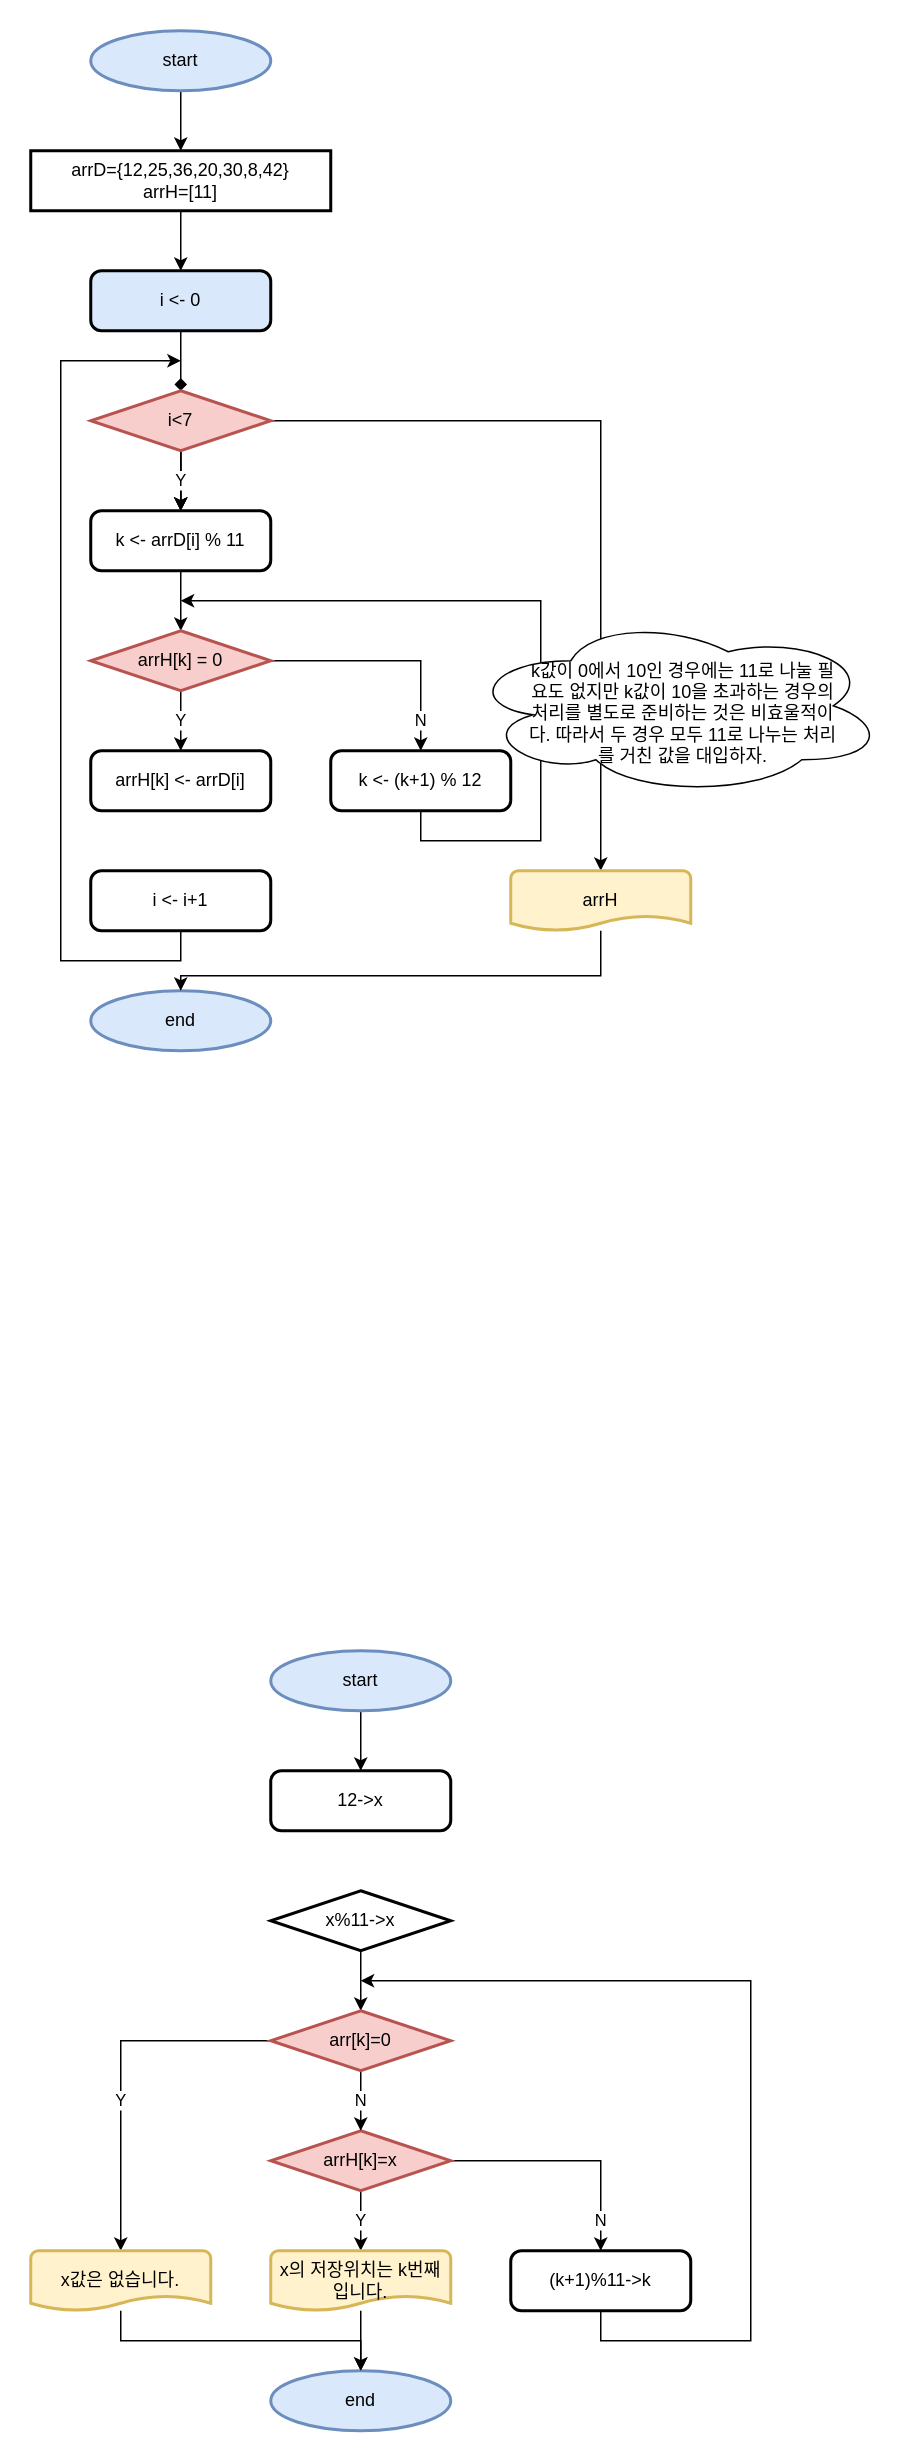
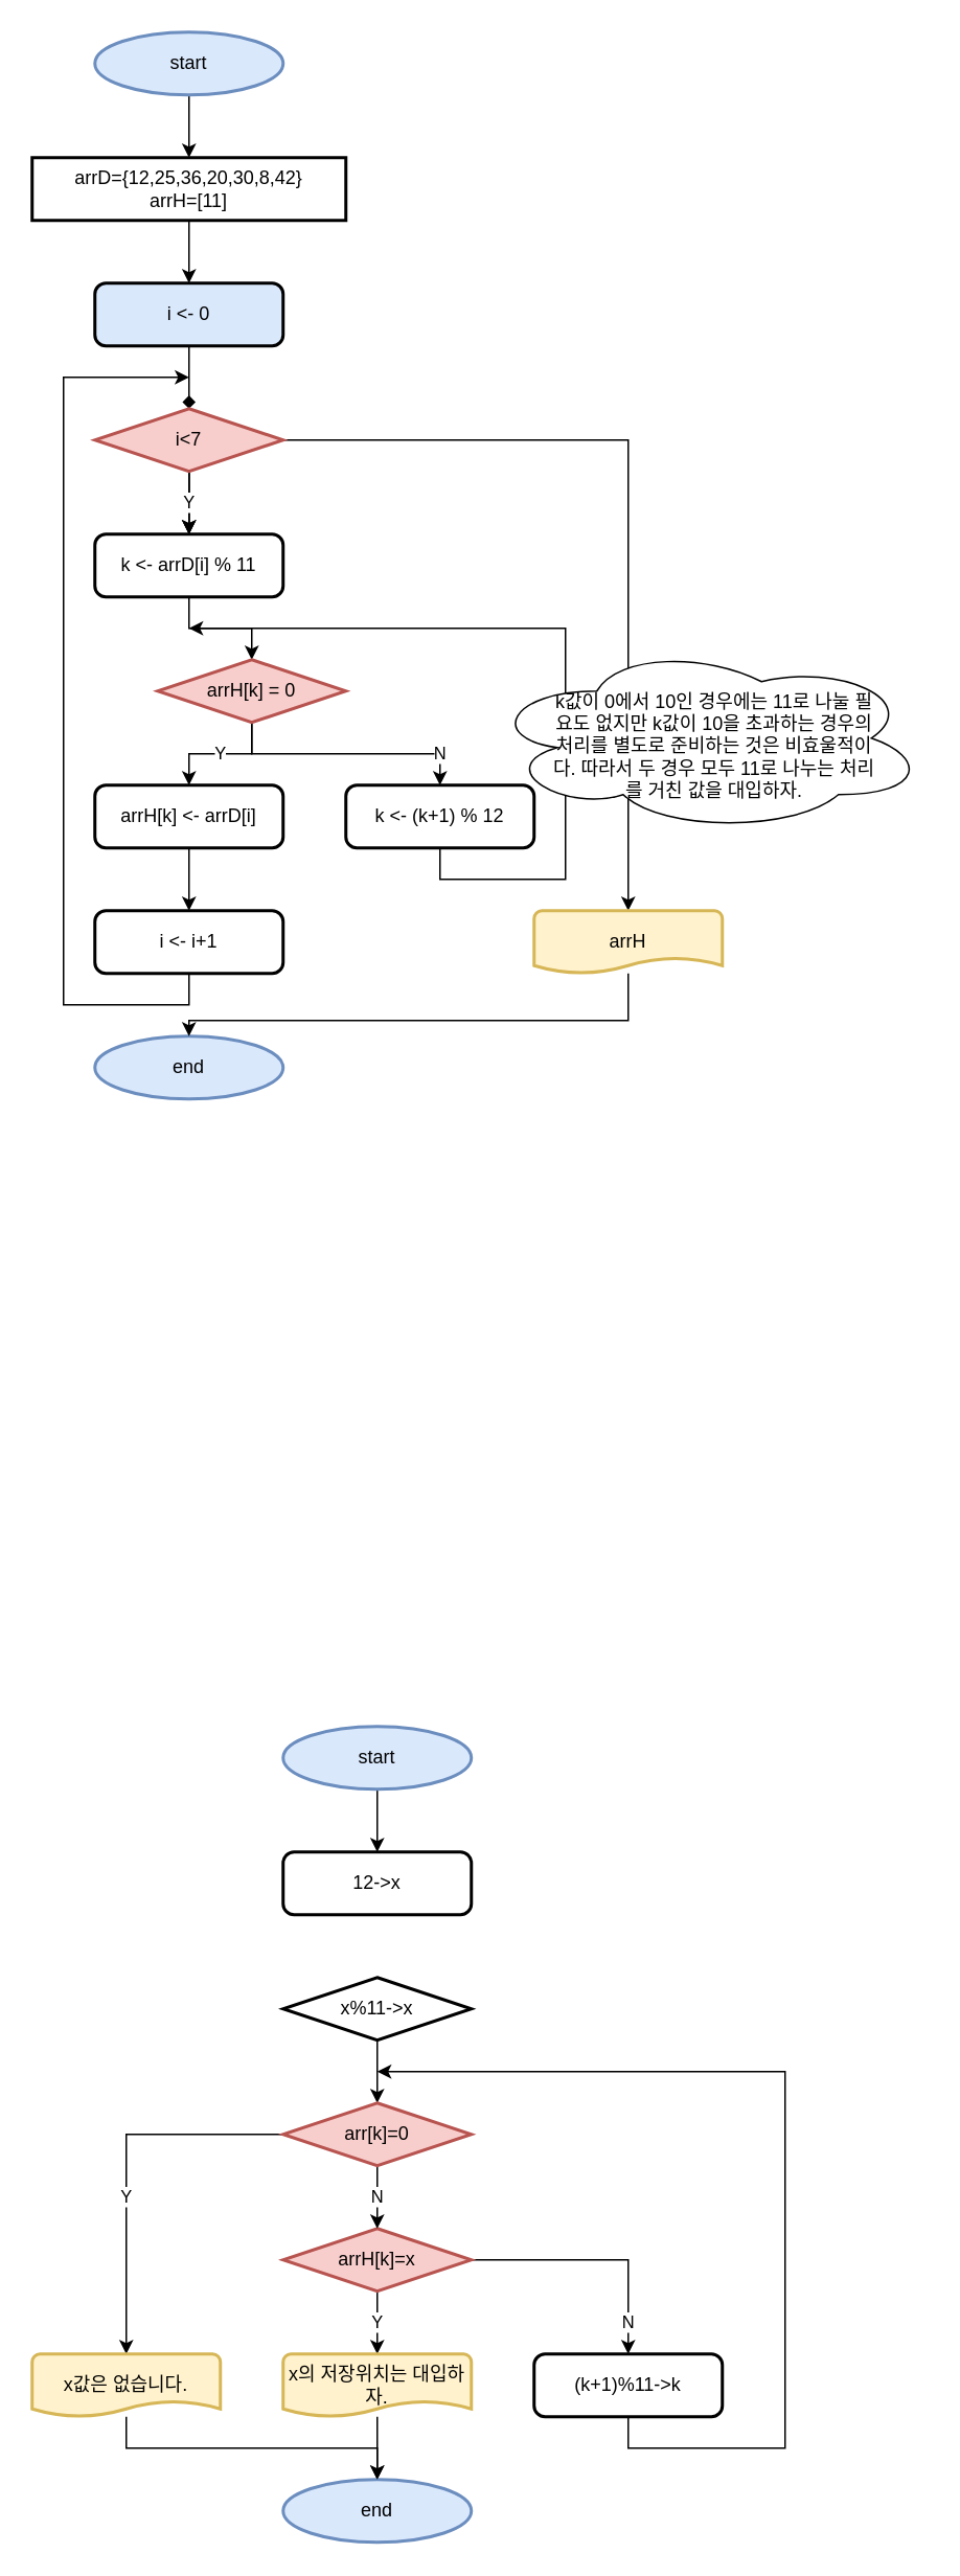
  <mxCell id="0" />
  <mxCell id="1" parent="0" />
  <mxCell id="2" value="" style="edgeStyle=orthogonalEdgeStyle;rounded=0;orthogonalLoop=1;jettySize=auto;html=1;" edge="1" parent="1" source="3" target="5"><mxGeometry relative="1" as="geometry" /></mxCell>
  <mxCell id="3" value="start" style="strokeWidth=2;html=1;shape=mxgraph.flowchart.start_1;whiteSpace=wrap;fillColor=#dae8fc;strokeColor=#6c8ebf;" parent="1" vertex="1"><mxGeometry x="60" y="20" width="120" height="40" as="geometry" /></mxCell>
  <mxCell id="4" value="" style="edgeStyle=orthogonalEdgeStyle;rounded=0;orthogonalLoop=1;jettySize=auto;html=1;" parent="1" source="5" target="7" edge="1"><mxGeometry relative="1" as="geometry" /></mxCell>
  <mxCell id="5" value="arrD={12,25,36,20,30,8,42}&lt;br&gt;arrH=[11]" style="whiteSpace=wrap;html=1;absoluteArcSize=1;arcSize=14;strokeWidth=2;rounded=0;" parent="1" vertex="1"><mxGeometry x="20" y="100" width="200" height="40" as="geometry" /></mxCell>
  <mxCell id="6" value="" style="edgeStyle=orthogonalEdgeStyle;rounded=0;orthogonalLoop=1;jettySize=auto;html=1;endArrow=diamond;" parent="1" source="7" target="16" edge="1"><mxGeometry relative="1" as="geometry" /></mxCell>
  <mxCell id="7" value="i &amp;lt;- 0" style="rounded=1;whiteSpace=wrap;html=1;absoluteArcSize=1;arcSize=14;strokeWidth=2;fillColor=#dae8fc;" parent="1" vertex="1"><mxGeometry x="60" y="180" width="120" height="40" as="geometry" /></mxCell>
  <mxCell id="8" value="" style="edgeStyle=orthogonalEdgeStyle;rounded=0;orthogonalLoop=1;jettySize=auto;html=1;" parent="1" source="9" target="19" edge="1"><mxGeometry relative="1" as="geometry" /></mxCell>
  <mxCell id="9" value="k &amp;lt;- arrD[i] % 11" style="rounded=1;whiteSpace=wrap;html=1;absoluteArcSize=1;arcSize=14;strokeWidth=2;" parent="1" vertex="1"><mxGeometry x="60" y="340" width="120" height="40" as="geometry" /></mxCell>
+ <mxCell id="10" value="" style="edgeStyle=orthogonalEdgeStyle;rounded=0;orthogonalLoop=1;jettySize=auto;html=1;" parent="1" source="11" target="23" edge="1"><mxGeometry relative="1" as="geometry" /></mxCell>
  <mxCell id="11" value="arrH[k] &amp;lt;- arrD[i]" style="rounded=1;whiteSpace=wrap;html=1;absoluteArcSize=1;arcSize=14;strokeWidth=2;" parent="1" vertex="1"><mxGeometry x="60" y="500" width="120" height="40" as="geometry" /></mxCell>
  <mxCell id="12" value="" style="edgeStyle=orthogonalEdgeStyle;rounded=0;orthogonalLoop=1;jettySize=auto;html=1;" parent="1" source="16" target="9" edge="1"><mxGeometry relative="1" as="geometry" /></mxCell>
  <mxCell id="13" value="" style="edgeStyle=orthogonalEdgeStyle;rounded=0;orthogonalLoop=1;jettySize=auto;html=1;" parent="1" source="16" target="9" edge="1"><mxGeometry relative="1" as="geometry" /></mxCell>
  <mxCell id="14" value="Y" style="edgeStyle=orthogonalEdgeStyle;rounded=0;orthogonalLoop=1;jettySize=auto;html=1;" parent="1" source="16" target="9" edge="1"><mxGeometry relative="1" as="geometry" /></mxCell>
  <mxCell id="15" style="edgeStyle=orthogonalEdgeStyle;rounded=0;orthogonalLoop=1;jettySize=auto;html=1;entryX=0.5;entryY=0;entryDx=0;entryDy=0;entryPerimeter=0;" parent="1" source="16" target="27" edge="1"><mxGeometry relative="1" as="geometry" /></mxCell>
  <mxCell id="16" value="i&amp;lt;7" style="strokeWidth=2;html=1;shape=mxgraph.flowchart.decision;whiteSpace=wrap;fillColor=#f8cecc;strokeColor=#b85450;" parent="1" vertex="1"><mxGeometry x="60" y="260" width="120" height="40" as="geometry" /></mxCell>
  <mxCell id="17" value="Y" style="edgeStyle=orthogonalEdgeStyle;rounded=0;orthogonalLoop=1;jettySize=auto;html=1;" parent="1" source="19" target="11" edge="1"><mxGeometry relative="1" as="geometry" /></mxCell>
  <mxCell id="18" value="N" style="edgeStyle=orthogonalEdgeStyle;rounded=0;orthogonalLoop=1;jettySize=auto;html=1;entryX=0.5;entryY=0;entryDx=0;entryDy=0;" parent="1" source="19" target="21" edge="1"><mxGeometry x="0.75" relative="1" as="geometry"><mxPoint as="offset" /></mxGeometry></mxCell>
- <mxCell id="19" value="arrH[k] = 0" style="strokeWidth=2;html=1;shape=mxgraph.flowchart.decision;whiteSpace=wrap;fillColor=#f8cecc;strokeColor=#b85450;" parent="1" vertex="1"><mxGeometry x="60" y="420" width="120" height="40" as="geometry" /></mxCell>
+ <mxCell id="19" value="arrH[k] = 0" style="strokeWidth=2;html=1;shape=mxgraph.flowchart.decision;whiteSpace=wrap;fillColor=#f8cecc;strokeColor=#b85450;" parent="1" vertex="1"><mxGeometry x="100" y="420" width="120" height="40" as="geometry" /></mxCell>
  <mxCell id="20" style="edgeStyle=orthogonalEdgeStyle;rounded=0;orthogonalLoop=1;jettySize=auto;html=1;" parent="1" source="21" edge="1"><mxGeometry relative="1" as="geometry"><mxPoint x="120" y="400" as="targetPoint" /><Array as="points"><mxPoint x="280" y="560" /><mxPoint x="360" y="560" /><mxPoint x="360" y="400" /><mxPoint x="120" y="400" /></Array></mxGeometry></mxCell>
  <mxCell id="21" value="k &amp;lt;- (k+1) % 12" style="rounded=1;whiteSpace=wrap;html=1;absoluteArcSize=1;arcSize=14;strokeWidth=2;" parent="1" vertex="1"><mxGeometry x="220" y="500" width="120" height="40" as="geometry" /></mxCell>
  <mxCell id="22" style="edgeStyle=orthogonalEdgeStyle;rounded=0;orthogonalLoop=1;jettySize=auto;html=1;" parent="1" source="23" edge="1"><mxGeometry relative="1" as="geometry"><mxPoint x="120" y="240" as="targetPoint" /><Array as="points"><mxPoint x="120" y="640" /><mxPoint x="40" y="640" /><mxPoint x="40" y="240" /></Array></mxGeometry></mxCell>
  <mxCell id="23" value="i &amp;lt;- i+1" style="rounded=1;whiteSpace=wrap;html=1;absoluteArcSize=1;arcSize=14;strokeWidth=2;" parent="1" vertex="1"><mxGeometry x="60" y="580" width="120" height="40" as="geometry" /></mxCell>
  <mxCell id="24" value="k값이 0에서 10인 경우에는 11로 나눌 필요도 없지만 k값이 10을 초과하는 경우의 처리를 별도로 준비하는 것은 비효울적이다. 따라서 두 경우 모두 11로 나누는 처리를 거친 값을 대입하자." style="ellipse;shape=cloud;whiteSpace=wrap;html=1;spacingLeft=40;spacingRight=30;spacingBottom=20;spacingTop=30;" parent="1" vertex="1"><mxGeometry x="310" y="410" width="280" height="120" as="geometry" /></mxCell>
  <mxCell id="25" value="end" style="strokeWidth=2;html=1;shape=mxgraph.flowchart.start_1;whiteSpace=wrap;fillColor=#dae8fc;strokeColor=#6c8ebf;" parent="1" vertex="1"><mxGeometry x="60" y="660" width="120" height="40" as="geometry" /></mxCell>
  <mxCell id="26" style="edgeStyle=orthogonalEdgeStyle;rounded=0;orthogonalLoop=1;jettySize=auto;html=1;" parent="1" source="27" target="25" edge="1"><mxGeometry relative="1" as="geometry"><Array as="points"><mxPoint x="400" y="650" /><mxPoint x="120" y="650" /></Array></mxGeometry></mxCell>
  <mxCell id="27" value="arrH" style="strokeWidth=2;html=1;shape=mxgraph.flowchart.document2;whiteSpace=wrap;size=0.25;fillColor=#fff2cc;strokeColor=#d6b656;" parent="1" vertex="1"><mxGeometry x="340" y="580" width="120" height="40" as="geometry" /></mxCell>
  <mxCell id="28" value="" style="edgeStyle=orthogonalEdgeStyle;rounded=0;orthogonalLoop=1;jettySize=auto;html=1;" edge="1" parent="1" source="29" target="30"><mxGeometry relative="1" as="geometry" /></mxCell>
  <mxCell id="29" value="start" style="strokeWidth=2;html=1;shape=mxgraph.flowchart.start_1;whiteSpace=wrap;fillColor=#dae8fc;strokeColor=#6c8ebf;" vertex="1" parent="1"><mxGeometry x="180" y="1100" width="120" height="40" as="geometry" /></mxCell>
  <mxCell id="30" value="12-&amp;gt;x" style="rounded=1;whiteSpace=wrap;html=1;absoluteArcSize=1;arcSize=14;strokeWidth=2;" vertex="1" parent="1"><mxGeometry x="180" y="1180" width="120" height="40" as="geometry" /></mxCell>
  <mxCell id="31" value="" style="edgeStyle=orthogonalEdgeStyle;rounded=0;orthogonalLoop=1;jettySize=auto;html=1;" edge="1" parent="1" source="32" target="43"><mxGeometry relative="1" as="geometry" /></mxCell>
  <mxCell id="32" value="x%11-&amp;gt;x" style="rhombus;whiteSpace=wrap;html=1;absoluteArcSize=1;arcSize=14;strokeWidth=2;" vertex="1" parent="1"><mxGeometry x="180" y="1260" width="120" height="40" as="geometry" /></mxCell>
  <mxCell id="33" value="Y" style="edgeStyle=orthogonalEdgeStyle;rounded=0;orthogonalLoop=1;jettySize=auto;html=1;" edge="1" parent="1" source="35" target="37"><mxGeometry relative="1" as="geometry" /></mxCell>
  <mxCell id="34" value="N" style="edgeStyle=orthogonalEdgeStyle;rounded=0;orthogonalLoop=1;jettySize=auto;html=1;entryX=0.5;entryY=0;entryDx=0;entryDy=0;" edge="1" parent="1" source="35" target="40"><mxGeometry x="0.75" relative="1" as="geometry"><Array as="points"><mxPoint x="400" y="1440" /></Array><mxPoint as="offset" /></mxGeometry></mxCell>
  <mxCell id="35" value="arrH[k]=x" style="strokeWidth=2;html=1;shape=mxgraph.flowchart.decision;whiteSpace=wrap;fillColor=#f8cecc;strokeColor=#b85450;" vertex="1" parent="1"><mxGeometry x="180" y="1420" width="120" height="40" as="geometry" /></mxCell>
  <mxCell id="36" value="" style="edgeStyle=orthogonalEdgeStyle;rounded=0;orthogonalLoop=1;jettySize=auto;html=1;" edge="1" parent="1" source="37" target="38"><mxGeometry relative="1" as="geometry" /></mxCell>
- <mxCell id="37" value="x의 저장위치는 k번째입니다." style="strokeWidth=2;html=1;shape=mxgraph.flowchart.document2;whiteSpace=wrap;size=0.25;fillColor=#fff2cc;strokeColor=#d6b656;" vertex="1" parent="1"><mxGeometry x="180" y="1500" width="120" height="40" as="geometry" /></mxCell>
+ <mxCell id="37" value="x의 저장위치는 대입하자." style="strokeWidth=2;html=1;shape=mxgraph.flowchart.document2;whiteSpace=wrap;size=0.25;fillColor=#fff2cc;strokeColor=#d6b656;" vertex="1" parent="1"><mxGeometry x="180" y="1500" width="120" height="40" as="geometry" /></mxCell>
  <mxCell id="38" value="end" style="strokeWidth=2;html=1;shape=mxgraph.flowchart.start_1;whiteSpace=wrap;fillColor=#dae8fc;strokeColor=#6c8ebf;" vertex="1" parent="1"><mxGeometry x="180" y="1580" width="120" height="40" as="geometry" /></mxCell>
  <mxCell id="39" style="edgeStyle=orthogonalEdgeStyle;rounded=0;orthogonalLoop=1;jettySize=auto;html=1;" edge="1" parent="1" source="40"><mxGeometry relative="1" as="geometry"><mxPoint x="240" y="1320" as="targetPoint" /><Array as="points"><mxPoint x="400" y="1560" /><mxPoint x="500" y="1560" /><mxPoint x="500" y="1320" /></Array></mxGeometry></mxCell>
  <mxCell id="40" value="(k+1)%11-&amp;gt;k" style="rounded=1;whiteSpace=wrap;html=1;absoluteArcSize=1;arcSize=14;strokeWidth=2;" vertex="1" parent="1"><mxGeometry x="340" y="1500" width="120" height="40" as="geometry" /></mxCell>
  <mxCell id="41" value="N" style="edgeStyle=orthogonalEdgeStyle;rounded=0;orthogonalLoop=1;jettySize=auto;html=1;" edge="1" parent="1" source="43" target="35"><mxGeometry relative="1" as="geometry" /></mxCell>
  <mxCell id="42" value="Y" style="edgeStyle=orthogonalEdgeStyle;rounded=0;orthogonalLoop=1;jettySize=auto;html=1;entryX=0.5;entryY=0;entryDx=0;entryDy=0;entryPerimeter=0;" edge="1" parent="1" source="43" target="45"><mxGeometry x="0.167" relative="1" as="geometry"><mxPoint as="offset" /></mxGeometry></mxCell>
  <mxCell id="43" value="arr[k]=0" style="strokeWidth=2;html=1;shape=mxgraph.flowchart.decision;whiteSpace=wrap;fillColor=#f8cecc;strokeColor=#b85450;" vertex="1" parent="1"><mxGeometry x="180" y="1340" width="120" height="40" as="geometry" /></mxCell>
  <mxCell id="44" style="edgeStyle=orthogonalEdgeStyle;rounded=0;orthogonalLoop=1;jettySize=auto;html=1;entryX=0.5;entryY=0;entryDx=0;entryDy=0;entryPerimeter=0;" edge="1" parent="1" source="45" target="38"><mxGeometry relative="1" as="geometry"><Array as="points"><mxPoint x="80" y="1560" /><mxPoint x="240" y="1560" /></Array></mxGeometry></mxCell>
  <mxCell id="45" value="x값은 없습니다." style="strokeWidth=2;html=1;shape=mxgraph.flowchart.document2;whiteSpace=wrap;size=0.25;fillColor=#fff2cc;strokeColor=#d6b656;" vertex="1" parent="1"><mxGeometry x="20" y="1500" width="120" height="40" as="geometry" /></mxCell>
